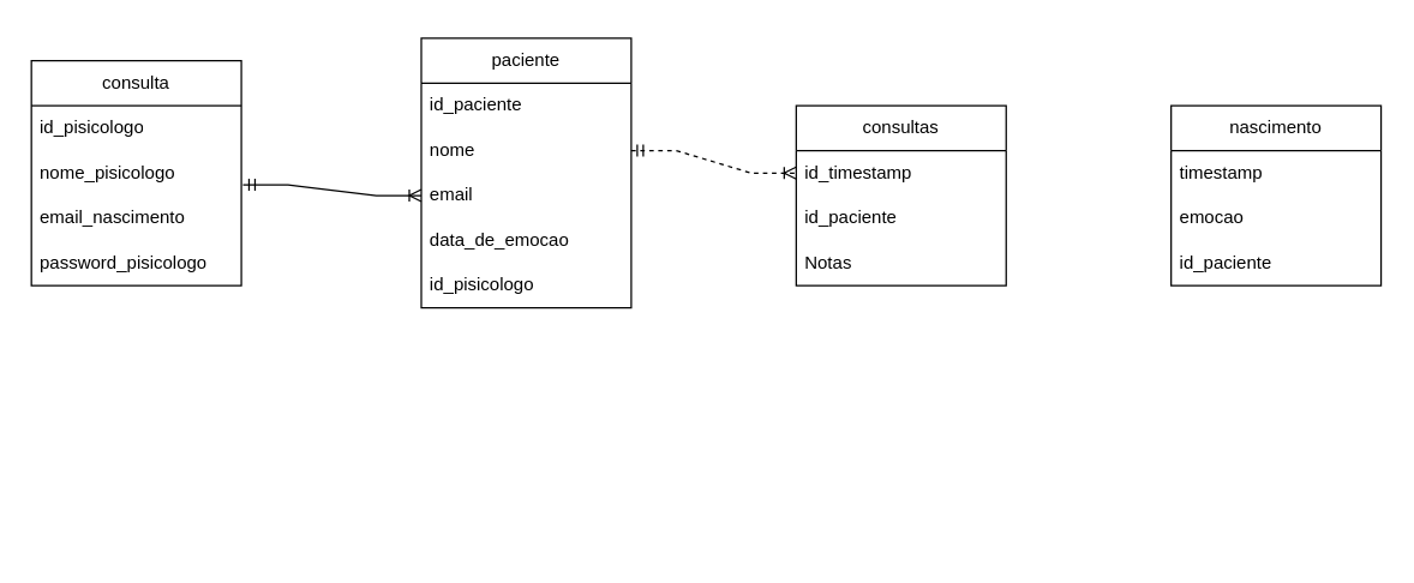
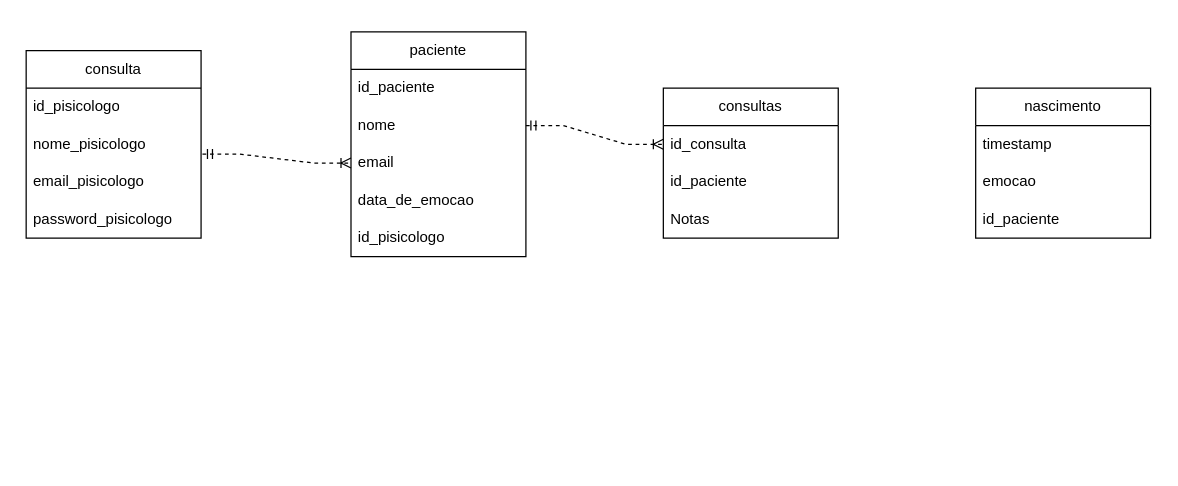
  <mxCell id="0" />
  <mxCell id="1" parent="0" />
  <mxCell id="2" value="consulta" style="swimlane;fontStyle=0;childLayout=stackLayout;horizontal=1;startSize=30;horizontalStack=0;resizeParent=1;resizeParentMax=0;resizeLast=0;collapsible=1;marginBottom=0;whiteSpace=wrap;html=1;" parent="1" vertex="1"><mxGeometry x="20" y="40" width="140" height="150" as="geometry" /></mxCell>
  <mxCell id="3" value="id_pisicologo" style="text;strokeColor=none;fillColor=none;align=left;verticalAlign=middle;spacingLeft=4;spacingRight=4;overflow=hidden;points=[[0,0.5],[1,0.5]];portConstraint=eastwest;rotatable=0;whiteSpace=wrap;html=1;" parent="2" vertex="1"><mxGeometry y="30" width="140" height="30" as="geometry" /></mxCell>
  <mxCell id="4" value="nome_pisicologo" style="text;strokeColor=none;fillColor=none;align=left;verticalAlign=middle;spacingLeft=4;spacingRight=4;overflow=hidden;points=[[0,0.5],[1,0.5]];portConstraint=eastwest;rotatable=0;whiteSpace=wrap;html=1;" parent="2" vertex="1"><mxGeometry y="60" width="140" height="30" as="geometry" /></mxCell>
- <mxCell id="5" value="email_nascimento" style="text;strokeColor=none;fillColor=none;align=left;verticalAlign=middle;spacingLeft=4;spacingRight=4;overflow=hidden;points=[[0,0.5],[1,0.5]];portConstraint=eastwest;rotatable=0;whiteSpace=wrap;html=1;" parent="2" vertex="1"><mxGeometry y="90" width="140" height="30" as="geometry" /></mxCell>
+ <mxCell id="5" value="email_pisicologo" style="text;strokeColor=none;fillColor=none;align=left;verticalAlign=middle;spacingLeft=4;spacingRight=4;overflow=hidden;points=[[0,0.5],[1,0.5]];portConstraint=eastwest;rotatable=0;whiteSpace=wrap;html=1;" parent="2" vertex="1"><mxGeometry y="90" width="140" height="30" as="geometry" /></mxCell>
  <mxCell id="6" value="password_pisicologo" style="text;strokeColor=none;fillColor=none;align=left;verticalAlign=middle;spacingLeft=4;spacingRight=4;overflow=hidden;points=[[0,0.5],[1,0.5]];portConstraint=eastwest;rotatable=0;whiteSpace=wrap;html=1;" parent="2" vertex="1"><mxGeometry y="120" width="140" height="30" as="geometry" /></mxCell>
  <mxCell id="7" value="nascimento" style="swimlane;fontStyle=0;childLayout=stackLayout;horizontal=1;startSize=30;horizontalStack=0;resizeParent=1;resizeParentMax=0;resizeLast=0;collapsible=1;marginBottom=0;whiteSpace=wrap;html=1;" parent="1" vertex="1"><mxGeometry x="780" y="70" width="140" height="120" as="geometry" /></mxCell>
  <mxCell id="8" value="timestamp" style="text;strokeColor=none;fillColor=none;align=left;verticalAlign=middle;spacingLeft=4;spacingRight=4;overflow=hidden;points=[[0,0.5],[1,0.5]];portConstraint=eastwest;rotatable=0;whiteSpace=wrap;html=1;" parent="7" vertex="1"><mxGeometry y="30" width="140" height="30" as="geometry" /></mxCell>
  <mxCell id="9" value="emocao" style="text;strokeColor=none;fillColor=none;align=left;verticalAlign=middle;spacingLeft=4;spacingRight=4;overflow=hidden;points=[[0,0.5],[1,0.5]];portConstraint=eastwest;rotatable=0;whiteSpace=wrap;html=1;" parent="7" vertex="1"><mxGeometry y="60" width="140" height="30" as="geometry" /></mxCell>
  <mxCell id="10" value="id_paciente" style="text;strokeColor=none;fillColor=none;align=left;verticalAlign=middle;spacingLeft=4;spacingRight=4;overflow=hidden;points=[[0,0.5],[1,0.5]];portConstraint=eastwest;rotatable=0;whiteSpace=wrap;html=1;" parent="7" vertex="1"><mxGeometry y="90" width="140" height="30" as="geometry" /></mxCell>
  <mxCell id="11" value="paciente" style="swimlane;fontStyle=0;childLayout=stackLayout;horizontal=1;startSize=30;horizontalStack=0;resizeParent=1;resizeParentMax=0;resizeLast=0;collapsible=1;marginBottom=0;whiteSpace=wrap;html=1;" parent="1" vertex="1"><mxGeometry x="280" y="25" width="140" height="180" as="geometry" /></mxCell>
  <mxCell id="12" value="id_paciente" style="text;strokeColor=none;fillColor=none;align=left;verticalAlign=middle;spacingLeft=4;spacingRight=4;overflow=hidden;points=[[0,0.5],[1,0.5]];portConstraint=eastwest;rotatable=0;whiteSpace=wrap;html=1;" parent="11" vertex="1"><mxGeometry y="30" width="140" height="30" as="geometry" /></mxCell>
  <mxCell id="13" value="nome" style="text;strokeColor=none;fillColor=none;align=left;verticalAlign=middle;spacingLeft=4;spacingRight=4;overflow=hidden;points=[[0,0.5],[1,0.5]];portConstraint=eastwest;rotatable=0;whiteSpace=wrap;html=1;" parent="11" vertex="1"><mxGeometry y="60" width="140" height="30" as="geometry" /></mxCell>
  <mxCell id="14" value="email" style="text;strokeColor=none;fillColor=none;align=left;verticalAlign=middle;spacingLeft=4;spacingRight=4;overflow=hidden;points=[[0,0.5],[1,0.5]];portConstraint=eastwest;rotatable=0;whiteSpace=wrap;html=1;" parent="11" vertex="1"><mxGeometry y="90" width="140" height="30" as="geometry" /></mxCell>
  <mxCell id="15" value="data_de_emocao" style="text;strokeColor=none;fillColor=none;align=left;verticalAlign=middle;spacingLeft=4;spacingRight=4;overflow=hidden;points=[[0,0.5],[1,0.5]];portConstraint=eastwest;rotatable=0;whiteSpace=wrap;html=1;" parent="11" vertex="1"><mxGeometry y="120" width="140" height="30" as="geometry" /></mxCell>
  <mxCell id="16" value="id_pisicologo" style="text;strokeColor=none;fillColor=none;align=left;verticalAlign=middle;spacingLeft=4;spacingRight=4;overflow=hidden;points=[[0,0.5],[1,0.5]];portConstraint=eastwest;rotatable=0;whiteSpace=wrap;html=1;" vertex="1" parent="11"><mxGeometry y="150" width="140" height="30" as="geometry" /></mxCell>
  <mxCell id="17" value="consultas" style="swimlane;fontStyle=0;childLayout=stackLayout;horizontal=1;startSize=30;horizontalStack=0;resizeParent=1;resizeParentMax=0;resizeLast=0;collapsible=1;marginBottom=0;whiteSpace=wrap;html=1;" parent="1" vertex="1"><mxGeometry x="530" y="70" width="140" height="120" as="geometry" /></mxCell>
- <mxCell id="18" value="id_timestamp" style="text;strokeColor=none;fillColor=none;align=left;verticalAlign=middle;spacingLeft=4;spacingRight=4;overflow=hidden;points=[[0,0.5],[1,0.5]];portConstraint=eastwest;rotatable=0;whiteSpace=wrap;html=1;" parent="17" vertex="1"><mxGeometry y="30" width="140" height="30" as="geometry" /></mxCell>
+ <mxCell id="18" value="id_consulta" style="text;strokeColor=none;fillColor=none;align=left;verticalAlign=middle;spacingLeft=4;spacingRight=4;overflow=hidden;points=[[0,0.5],[1,0.5]];portConstraint=eastwest;rotatable=0;whiteSpace=wrap;html=1;" parent="17" vertex="1"><mxGeometry y="30" width="140" height="30" as="geometry" /></mxCell>
  <mxCell id="19" value="id_paciente" style="text;strokeColor=none;fillColor=none;align=left;verticalAlign=middle;spacingLeft=4;spacingRight=4;overflow=hidden;points=[[0,0.5],[1,0.5]];portConstraint=eastwest;rotatable=0;whiteSpace=wrap;html=1;" parent="17" vertex="1"><mxGeometry y="60" width="140" height="30" as="geometry" /></mxCell>
  <mxCell id="20" value="Notas" style="text;strokeColor=none;fillColor=none;align=left;verticalAlign=middle;spacingLeft=4;spacingRight=4;overflow=hidden;points=[[0,0.5],[1,0.5]];portConstraint=eastwest;rotatable=0;whiteSpace=wrap;html=1;" parent="17" vertex="1"><mxGeometry y="90" width="140" height="30" as="geometry" /></mxCell>
- <mxCell id="21" value="" style="edgeStyle=entityRelationEdgeStyle;fontSize=12;html=1;endArrow=ERoneToMany;startArrow=ERmandOne;rounded=0;entryX=0;entryY=0.5;entryDx=0;entryDy=0;exitX=1.008;exitY=0.762;exitDx=0;exitDy=0;exitPerimeter=0;" edge="1" parent="1" source="4" target="14"><mxGeometry width="100" height="100" relative="1" as="geometry"><mxPoint x="190" y="-40" as="sourcePoint" /><mxPoint x="245" y="310" as="targetPoint" /><Array as="points"><mxPoint x="220" y="50" /><mxPoint x="440" y="20" /><mxPoint x="215" y="190" /><mxPoint x="210" y="50" /><mxPoint x="200" y="220" /><mxPoint x="220" y="150" /><mxPoint x="230" y="150" /><mxPoint x="220" y="50" /><mxPoint x="215" y="40" /><mxPoint x="210" y="50" /></Array></mxGeometry></mxCell>
+ <mxCell id="21" value="" style="edgeStyle=entityRelationEdgeStyle;fontSize=12;html=1;endArrow=ERoneToMany;startArrow=ERmandOne;rounded=0;entryX=0;entryY=0.5;entryDx=0;entryDy=0;exitX=1.008;exitY=0.762;exitDx=0;exitDy=0;exitPerimeter=0;dashed=1;" edge="1" parent="1" source="4" target="14"><mxGeometry width="100" height="100" relative="1" as="geometry"><mxPoint x="190" y="-40" as="sourcePoint" /><mxPoint x="245" y="310" as="targetPoint" /><Array as="points"><mxPoint x="220" y="50" /><mxPoint x="440" y="20" /><mxPoint x="215" y="190" /><mxPoint x="210" y="50" /><mxPoint x="200" y="220" /><mxPoint x="220" y="150" /><mxPoint x="230" y="150" /><mxPoint x="220" y="50" /><mxPoint x="215" y="40" /><mxPoint x="210" y="50" /></Array></mxGeometry></mxCell>
  <mxCell id="22" value="" style="edgeStyle=entityRelationEdgeStyle;fontSize=12;html=1;endArrow=ERoneToMany;startArrow=ERmandOne;rounded=0;entryX=0;entryY=0.5;entryDx=0;entryDy=0;exitX=1;exitY=0.5;exitDx=0;exitDy=0;dashed=1;" edge="1" parent="1" source="13" target="18"><mxGeometry width="100" height="100" relative="1" as="geometry"><mxPoint x="370" y="110" as="sourcePoint" /><mxPoint x="439" y="277" as="targetPoint" /><Array as="points"><mxPoint x="429" y="197" /><mxPoint x="639" y="327" /><mxPoint x="649" y="167" /><mxPoint x="424" y="337" /><mxPoint x="419" y="197" /><mxPoint x="409" y="367" /><mxPoint x="429" y="297" /><mxPoint x="439" y="297" /><mxPoint x="429" y="197" /><mxPoint x="424" y="187" /><mxPoint x="419" y="197" /></Array></mxGeometry></mxCell>
